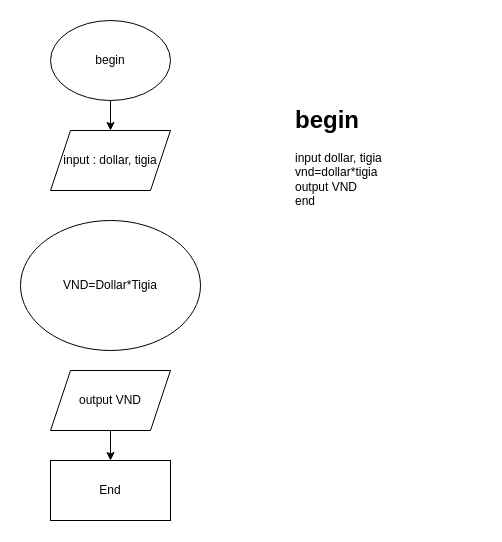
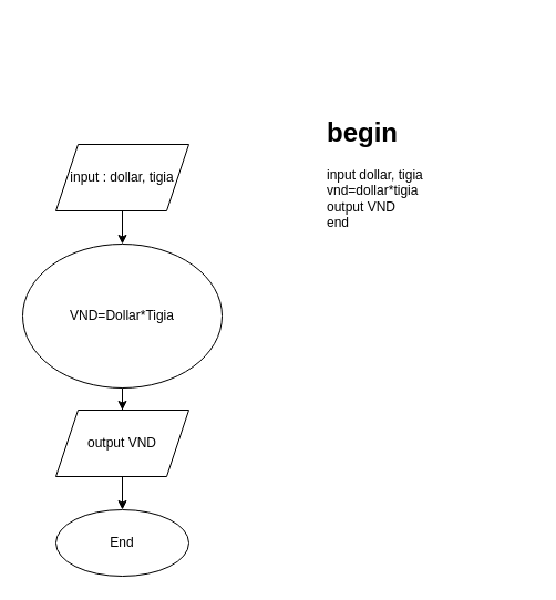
  <mxCell id="0" />
  <mxCell id="1" parent="0" />
  <mxCell id="2" value="&lt;h1&gt;begin&lt;/h1&gt;&lt;div&gt;input dollar, tigia&lt;/div&gt;&lt;div&gt;vnd=dollar*tigia&lt;/div&gt;&lt;div&gt;output VND&lt;/div&gt;&lt;div&gt;end&lt;/div&gt;" style="text;html=1;strokeColor=none;fillColor=none;spacing=5;spacingTop=-20;whiteSpace=wrap;overflow=hidden;rounded=0;" vertex="1" parent="1"><mxGeometry x="290" y="100" width="190" height="120" as="geometry" /></mxCell>
- <mxCell id="3" value="" style="edgeStyle=orthogonalEdgeStyle;rounded=0;orthogonalLoop=1;jettySize=auto;html=1;" edge="1" parent="1" source="4" target="6"><mxGeometry relative="1" as="geometry" /></mxCell>
- <mxCell id="4" value="begin" style="ellipse;whiteSpace=wrap;html=1;" vertex="1" parent="1"><mxGeometry x="50" y="20" width="120" height="80" as="geometry" /></mxCell>
+ <mxCell id="5" value="" style="edgeStyle=orthogonalEdgeStyle;rounded=0;orthogonalLoop=1;jettySize=auto;html=1;" edge="1" parent="1" source="6" target="8"><mxGeometry relative="1" as="geometry" /></mxCell>
  <mxCell id="6" value="input : dollar, tigia" style="shape=parallelogram;perimeter=parallelogramPerimeter;whiteSpace=wrap;html=1;fixedSize=1;" vertex="1" parent="1"><mxGeometry x="50" y="130" width="120" height="60" as="geometry" /></mxCell>
+ <mxCell id="7" value="" style="edgeStyle=orthogonalEdgeStyle;rounded=0;orthogonalLoop=1;jettySize=auto;html=1;" edge="1" parent="1" source="8" target="10"><mxGeometry relative="1" as="geometry" /></mxCell>
  <mxCell id="8" value="VND=Dollar*Tigia" style="ellipse;whiteSpace=wrap;html=1;" vertex="1" parent="1"><mxGeometry x="20" y="220" width="180" height="130" as="geometry" /></mxCell>
  <mxCell id="9" value="" style="edgeStyle=orthogonalEdgeStyle;rounded=0;orthogonalLoop=1;jettySize=auto;html=1;" edge="1" parent="1" source="10" target="11"><mxGeometry relative="1" as="geometry" /></mxCell>
  <mxCell id="10" value="output VND" style="shape=parallelogram;perimeter=parallelogramPerimeter;whiteSpace=wrap;html=1;fixedSize=1;" vertex="1" parent="1"><mxGeometry x="50" y="370" width="120" height="60" as="geometry" /></mxCell>
- <mxCell id="11" value="End" style="whiteSpace=wrap;html=1;rounded=0;" vertex="1" parent="1"><mxGeometry x="50" y="460" width="120" height="60" as="geometry" /></mxCell>
+ <mxCell id="11" value="End" style="ellipse;whiteSpace=wrap;html=1;" vertex="1" parent="1"><mxGeometry x="50" y="460" width="120" height="60" as="geometry" /></mxCell>
